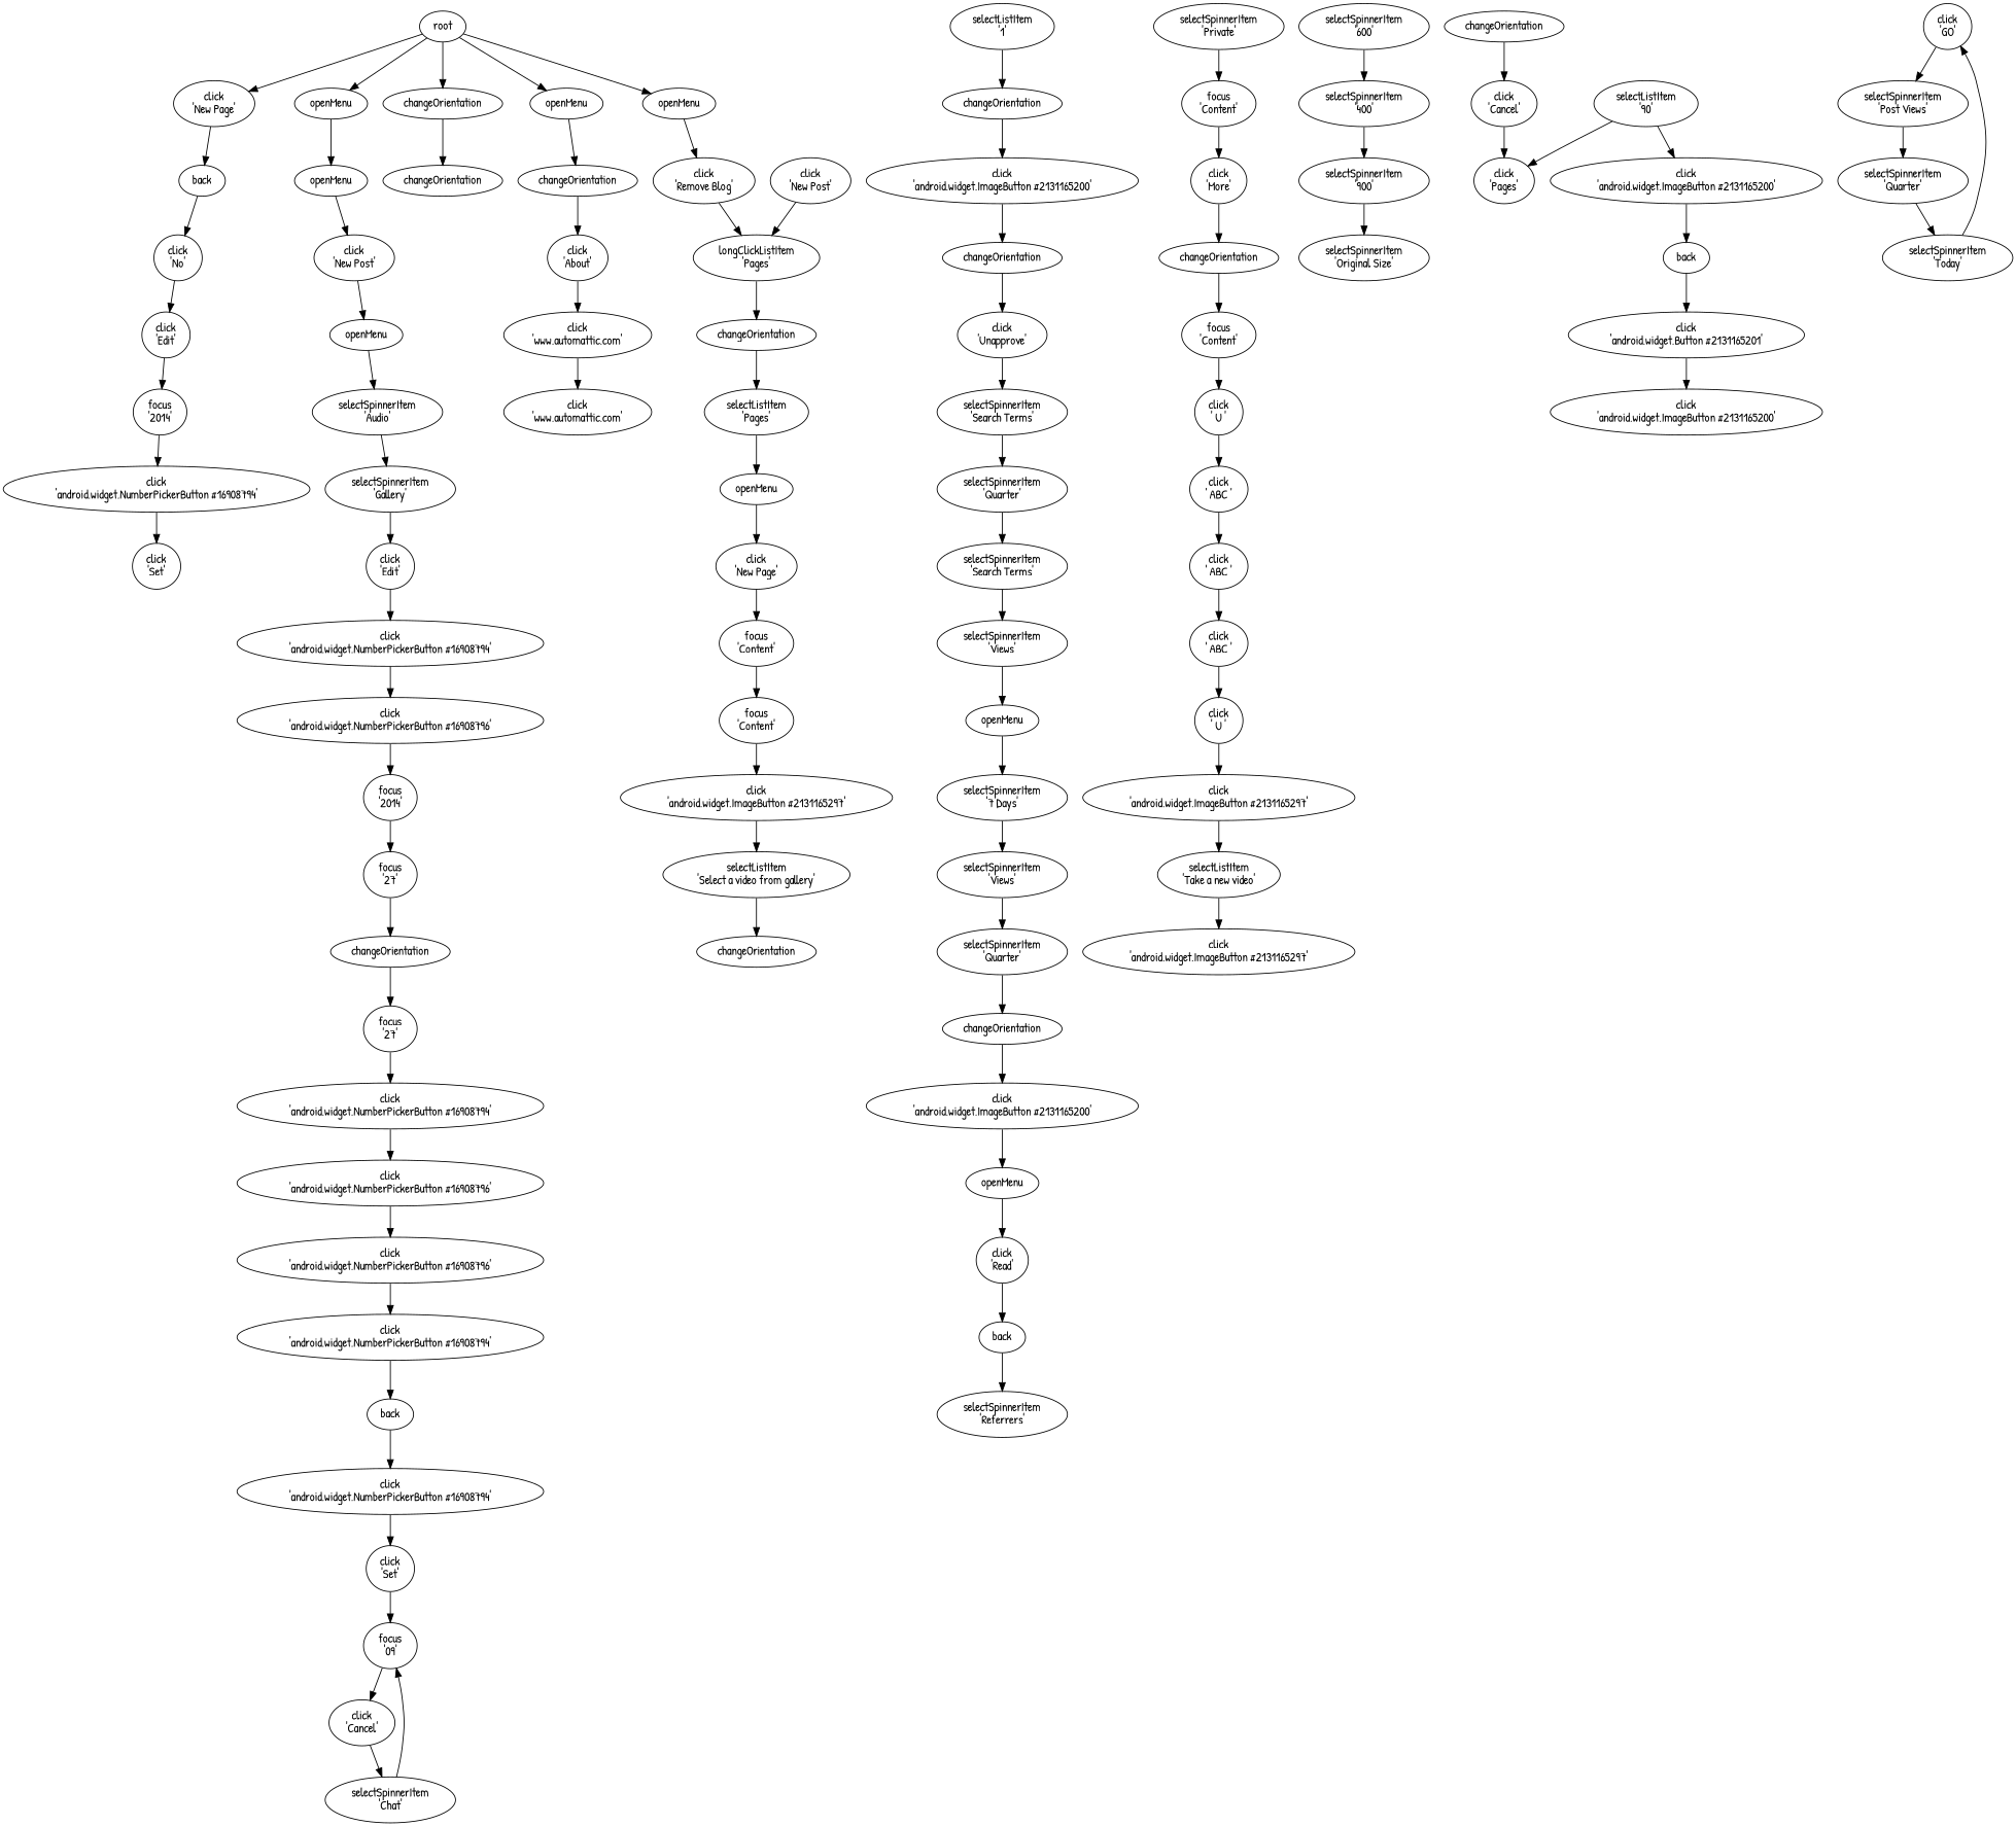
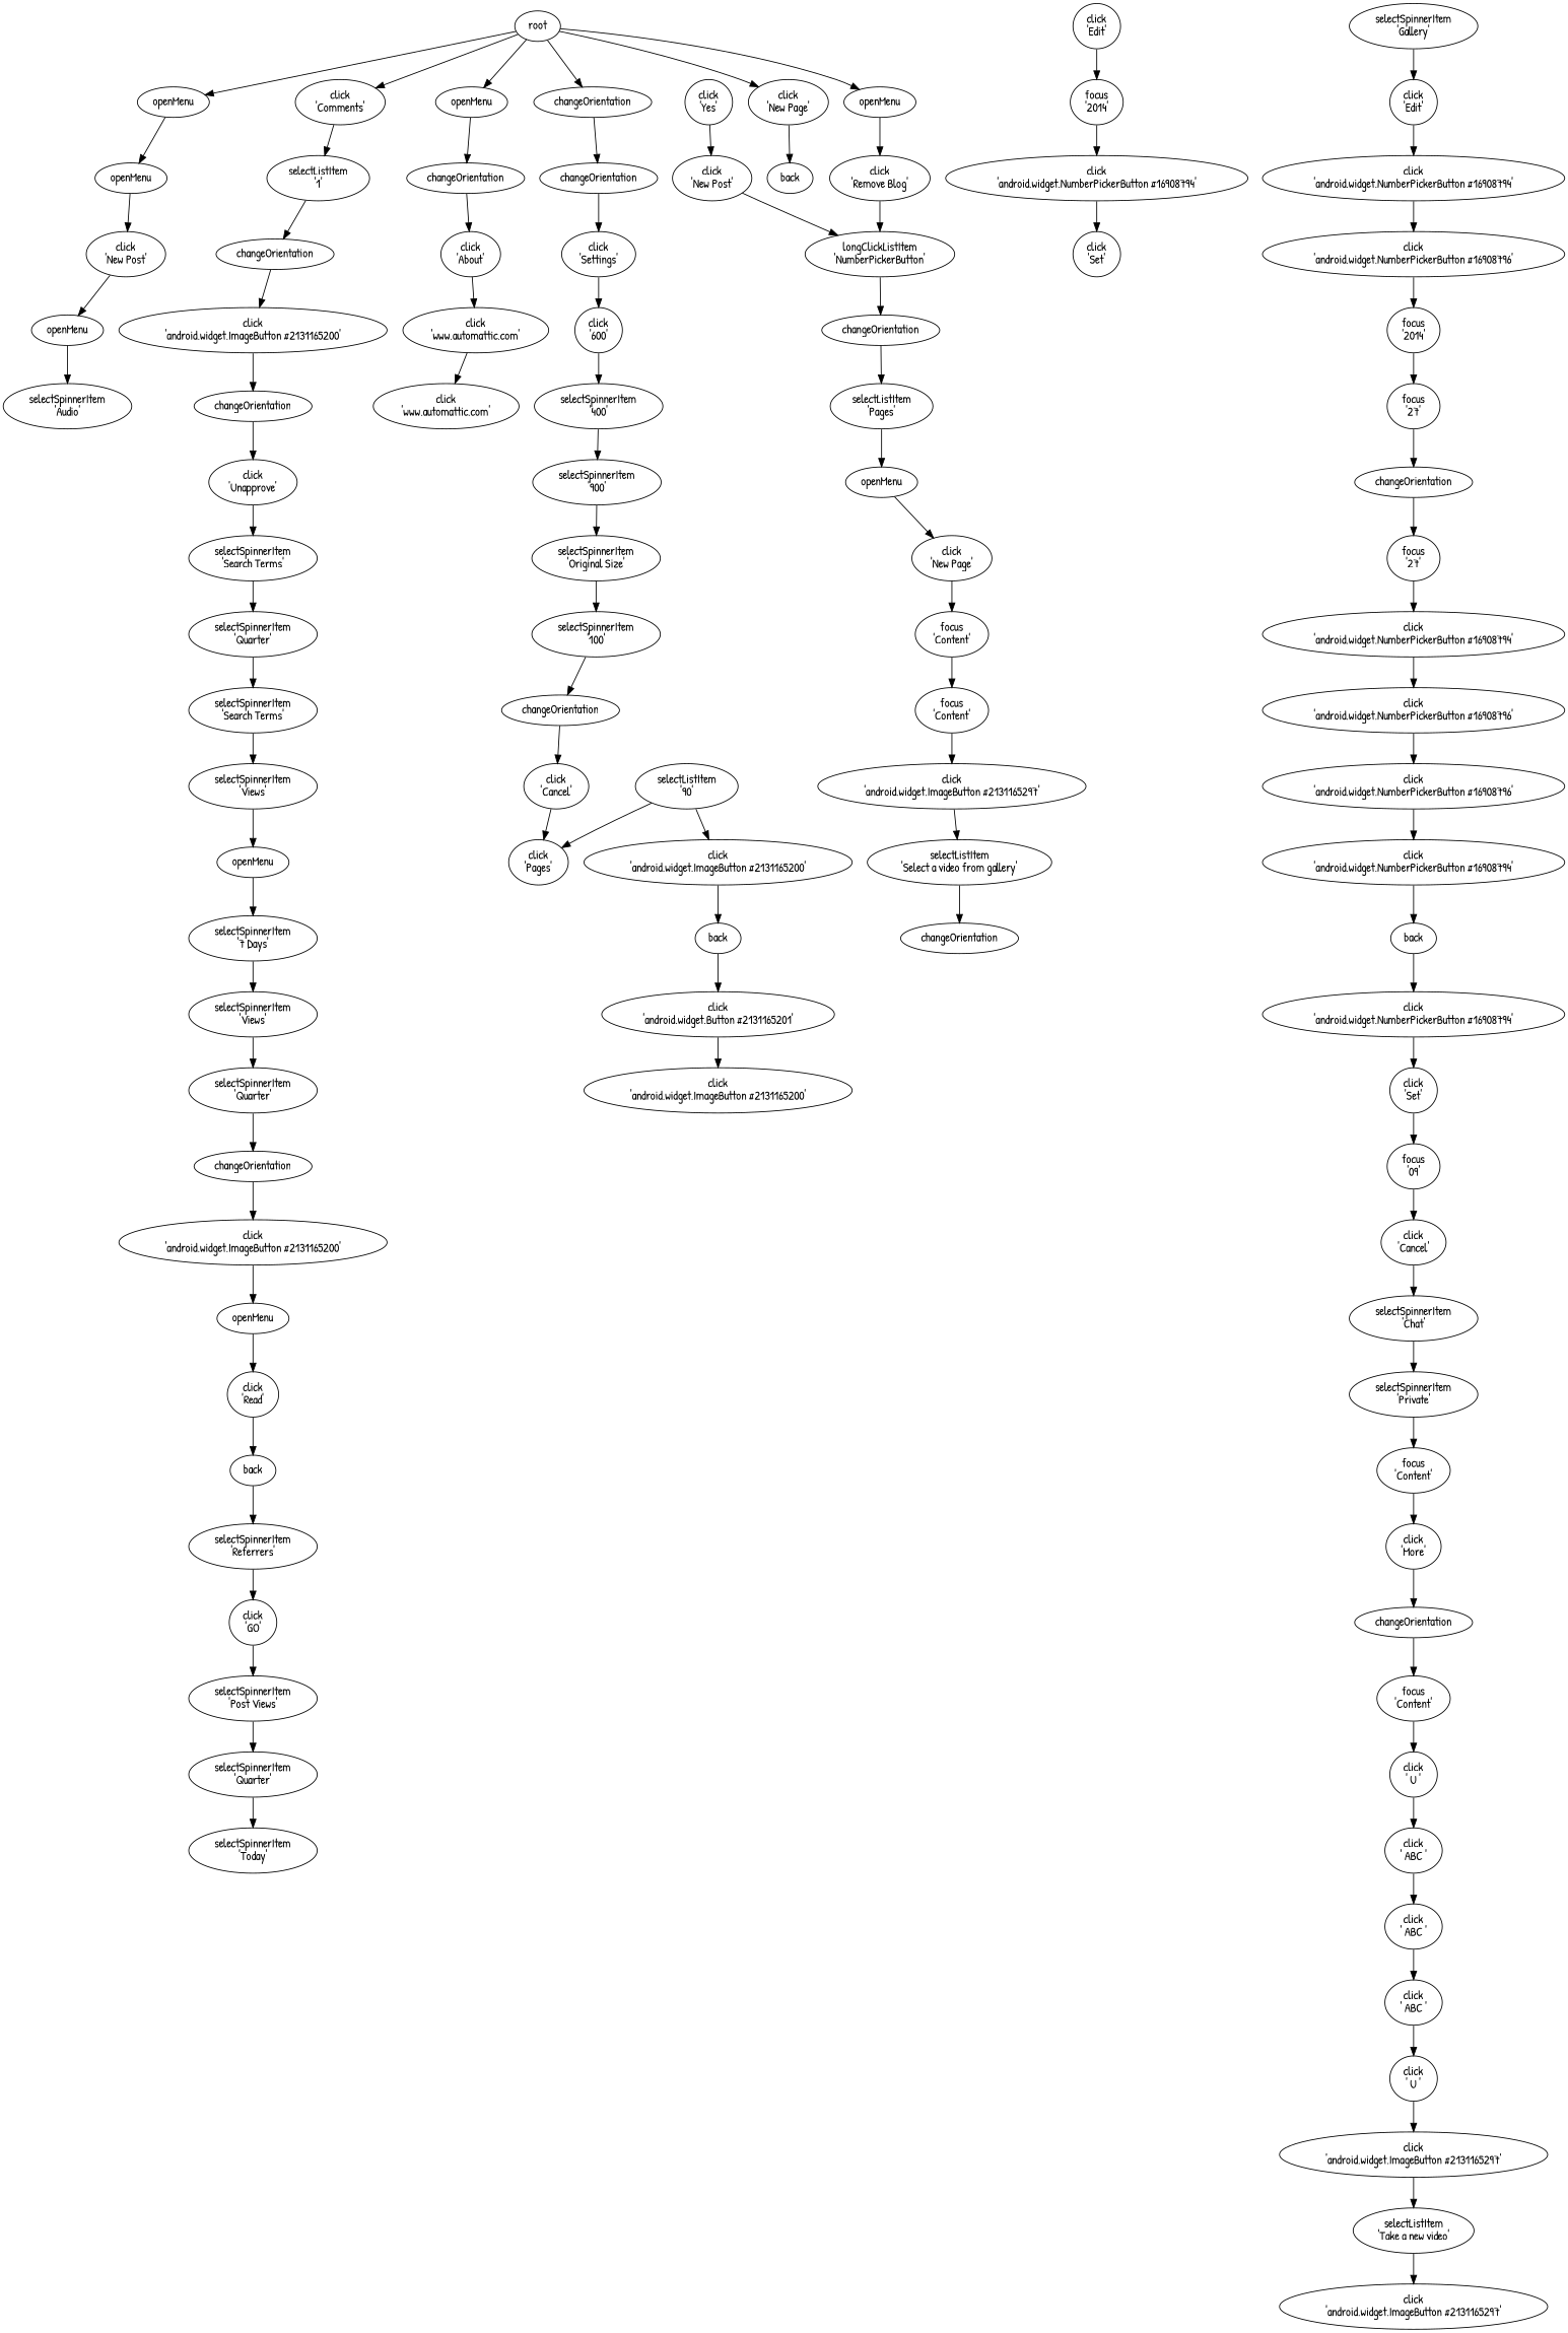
  digraph {
    fontname="Patrick Hand"
    node [fontname="Patrick Hand"]
    edge [fontname="Patrick Hand"]
    n1 [label="click\n'New Page'"]
    n2 [label=back]
    root
    n4 [label=openMenu]
    n5 [label=changeOrientation]
    n6 [label=openMenu]
    n7 [label=openMenu]
+   n8 [label="click\n'Comments'"]
    n9 [label=openMenu]
    n10 [label=changeOrientation]
    n11 [label=changeOrientation]
    n12 [label="click\n'Remove Blog'"]
    n13 [label="selectListItem\n'1'"]
-   n14 [label="click\n'No'"]
    n15 [label="click\n'Edit'"]
    n16 [label="focus\n'2014'"]
    n17 [label="click\n'android.widget.NumberPickerButton #16908794'"]
    n18 [label="click\n'Set'"]
    n19 [label="click\n'New Post'"]
    n20 [label=openMenu]
    n21 [label="selectSpinnerItem\n'Audio'"]
    n22 [label="selectSpinnerItem\n'Gallery'"]
    n23 [label="click\n'Edit'"]
    n24 [label="click\n'android.widget.NumberPickerButton #16908794'"]
    n25 [label="click\n'android.widget.NumberPickerButton #16908796'"]
    n26 [label="focus\n'2014'"]
    n27 [label="focus\n'27'"]
    n28 [label=changeOrientation]
    n29 [label="focus\n'27'"]
    n30 [label="click\n'android.widget.NumberPickerButton #16908794'"]
    n31 [label="click\n'android.widget.NumberPickerButton #16908796'"]
    n32 [label="click\n'android.widget.NumberPickerButton #16908796'"]
    n33 [label="click\n'android.widget.NumberPickerButton #16908794'"]
    n34 [label=back]
    n35 [label="click\n'android.widget.NumberPickerButton #16908794'"]
    n36 [label="click\n'Set'"]
    n37 [label="focus\n'09'"]
    n38 [label="click\n'Cancel'"]
    n39 [label="selectSpinnerItem\n'Chat'"]
    n40 [label="selectSpinnerItem\n'Private'"]
    n41 [label="focus\n'Content'"]
    n42 [label="click\n'More'"]
    n43 [label=changeOrientation]
    n44 [label="focus\n'Content'"]
    n45 [label="click\n' U '"]
    n46 [label="click\n' ABC '"]
    n47 [label="click\n' ABC '"]
    n48 [label="click\n' ABC '"]
    n49 [label="click\n' U '"]
    n50 [label="click\n'android.widget.ImageButton #2131165297'"]
    n51 [label="selectListItem\n'Take a new video'"]
    n52 [label="click\n'android.widget.ImageButton #2131165297'"]
-   n54 [label="selectSpinnerItem\n'600'"]
+   n53 [label="click\n'Settings'"]
+   n54 [label="click\n'600'"]
    n55 [label="selectSpinnerItem\n'400'"]
    n56 [label="selectSpinnerItem\n'900'"]
    n57 [label="selectSpinnerItem\n'Original Size'"]
+   n58 [label="selectSpinnerItem\n'100'"]
    n59 [label=changeOrientation]
    n60 [label="click\n'Cancel'"]
    n61 [label="click\n'Pages'"]
    n62 [label="selectListItem\n'90'"]
    n63 [label="click\n'android.widget.ImageButton #2131165200'"]
    n64 [label=back]
    n65 [label="click\n'android.widget.Button #2131165201'"]
    n66 [label="click\n'android.widget.ImageButton #2131165200'"]
    n67 [label="click\n'About'"]
    n68 [label="click\n'www.automattic.com'"]
    n69 [label="click\n'www.automattic.com'"]
-   n70 [label="longClickListItem\n'Pages'"]
+   n70 [label="longClickListItem\n'NumberPickerButton'"]
+   n71 [label="click\n'Yes'"]
    n72 [label="click\n'New Post'"]
    n73 [label=changeOrientation]
    n74 [label="selectListItem\n'Pages'"]
    n75 [label=openMenu]
    n76 [label="click\n'New Page'"]
    n77 [label="focus\n'Content'"]
    n78 [label="focus\n'Content'"]
    n79 [label="click\n'android.widget.ImageButton #2131165297'"]
    n80 [label="selectListItem\n'Select a video from gallery'"]
    n81 [label=changeOrientation]
    n82 [label=changeOrientation]
    n83 [label="click\n'android.widget.ImageButton #2131165200'"]
    n84 [label=changeOrientation]
    n85 [label="click\n'Unapprove'"]
    n86 [label="selectSpinnerItem\n'Search Terms'"]
    n87 [label="selectSpinnerItem\n'Quarter'"]
    n88 [label="selectSpinnerItem\n'Search Terms'"]
    n89 [label="selectSpinnerItem\n'Views'"]
    n90 [label=openMenu]
    n91 [label="selectSpinnerItem\n'7 Days'"]
    n92 [label="selectSpinnerItem\n'Views'"]
    n93 [label="selectSpinnerItem\n'Quarter'"]
    n94 [label=changeOrientation]
    n95 [label="click\n'android.widget.ImageButton #2131165200'"]
    n96 [label=openMenu]
    n97 [label="click\n'Read'"]
    n98 [label=back]
    n99 [label="selectSpinnerItem\n'Referrers'"]
    n100 [label="click\n'GO'"]
    n101 [label="selectSpinnerItem\n'Post Views'"]
    n102 [label="selectSpinnerItem\n'Quarter'"]
    n103 [label="selectSpinnerItem\n'Today'"]
    n1 -> n2
-   n2 -> n14
    root -> n1
    root -> n4
    root -> n5
    root -> n6
    root -> n7
+   root -> n8
    n4 -> n9
    n5 -> n10
    n6 -> n11
    n7 -> n12
+   n8 -> n13
    n9 -> n19
+   n10 -> n53
    n11 -> n67
    n12 -> n70
    n13 -> n82
-   n14 -> n15
    n15 -> n16
    n16 -> n17
    n17 -> n18
    n19 -> n20
    n20 -> n21
-   n21 -> n22
    n22 -> n23
    n23 -> n24
    n24 -> n25
    n25 -> n26
    n26 -> n27
    n27 -> n28
    n28 -> n29
    n29 -> n30
    n30 -> n31
    n31 -> n32
    n32 -> n33
    n33 -> n34
    n34 -> n35
    n35 -> n36
    n36 -> n37
    n37 -> n38
    n38 -> n39
-   n39 -> n37
+   n39 -> n40
    n40 -> n41
    n41 -> n42
    n42 -> n43
    n43 -> n44
    n44 -> n45
    n45 -> n46
    n46 -> n47
    n47 -> n48
    n48 -> n49
    n49 -> n50
    n50 -> n51
    n51 -> n52
+   n53 -> n54
    n54 -> n55
    n55 -> n56
    n56 -> n57
+   n57 -> n58
+   n58 -> n59
    n59 -> n60
    n60 -> n61
    n62 -> n61
    n62 -> n63
    n63 -> n64
    n64 -> n65
    n65 -> n66
    n67 -> n68
    n68 -> n69
    n70 -> n73
+   n71 -> n72
    n72 -> n70
    n73 -> n74
    n74 -> n75
    n75 -> n76
    n76 -> n77
    n77 -> n78
    n78 -> n79
    n79 -> n80
    n80 -> n81
    n82 -> n83
    n83 -> n84
    n84 -> n85
    n85 -> n86
    n86 -> n87
    n87 -> n88
    n88 -> n89
    n89 -> n90
    n90 -> n91
    n91 -> n92
    n92 -> n93
    n93 -> n94
    n94 -> n95
    n95 -> n96
    n96 -> n97
    n97 -> n98
    n98 -> n99
-   n103 -> n100
+   n99 -> n100
    n100 -> n101
    n101 -> n102
    n102 -> n103
  }
